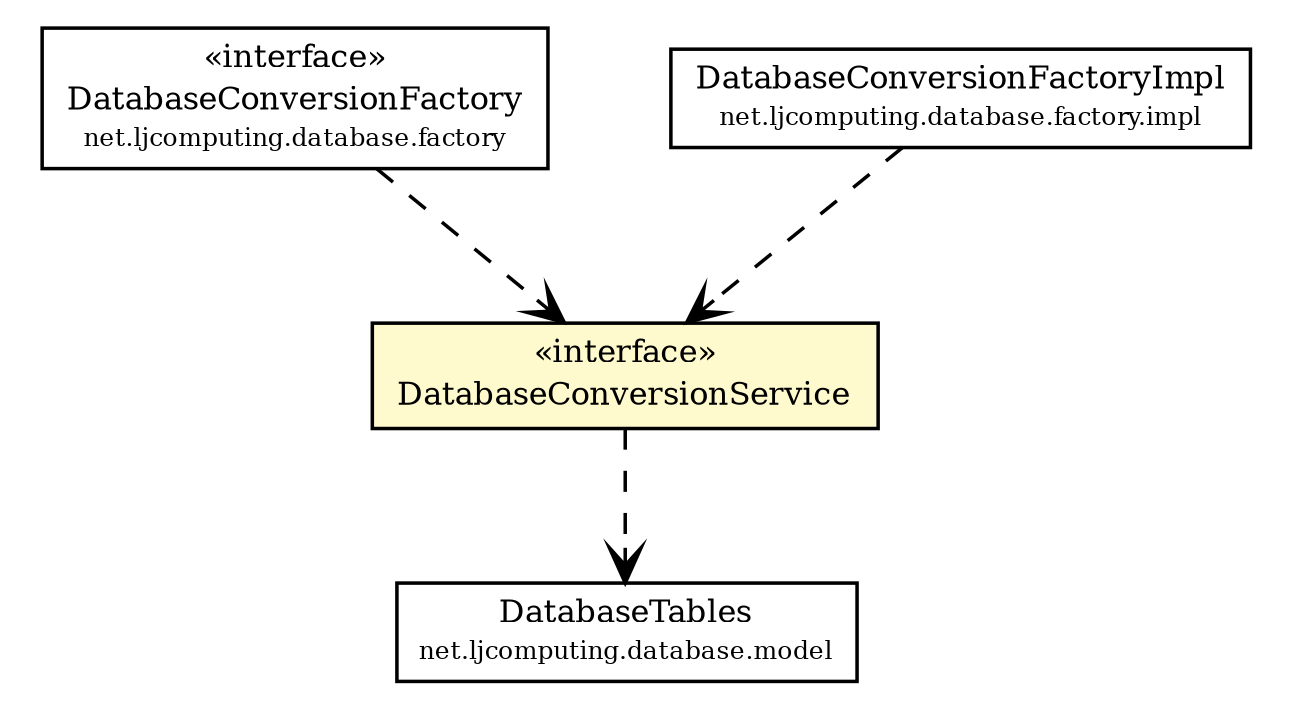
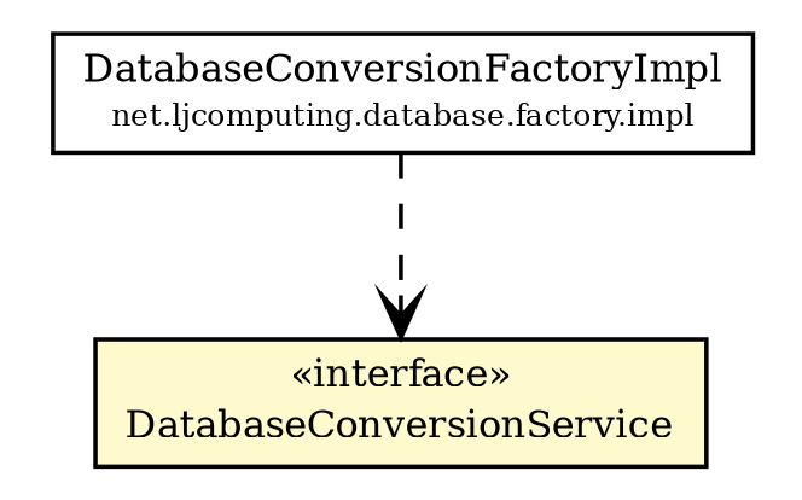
  digraph {
    fontname="DejaVu Serif"
    nodesep=0.25
    ranksep=0.5
    node [fontcolor=black fontname="DejaVu Serif" fontsize=9.0 shape=plaintext]
    edge [arrowhead=open color=black fontcolor=black fontname="DejaVu Serif" fontsize=10.0 headport=p labelfontname=Helvetica labelfontsize=10 style=dashed tailport=p]
-   n1 [label=<<table title="net.ljcomputing.database.model.DatabaseTables" border="0" cellborder="1" cellspacing="0" cellpadding="2" port="p" href="../model/DatabaseTables.html"> 		<tr><td><table border="0" cellspacing="0" cellpadding="1"> <tr><td align="center" balign="center"> DatabaseTables </td></tr> <tr><td align="center" balign="center"><font point-size="7.0"> net.ljcomputing.database.model </font></td></tr> 		</table></td></tr> 		</table>>]
    n2 [label=<<table title="net.ljcomputing.database.servcie.DatabaseConversionService" border="0" cellborder="1" cellspacing="0" cellpadding="2" port="p" bgcolor="lemonChiffon" href="./DatabaseConversionService.html"> 		<tr><td><table border="0" cellspacing="0" cellpadding="1"> <tr><td align="center" balign="center"> &#171;interface&#187; </td></tr> <tr><td align="center" balign="center"> DatabaseConversionService </td></tr> 		</table></td></tr> 		</table>>]
-   n3 [label=<<table title="net.ljcomputing.database.factory.DatabaseConversionFactory" border="0" cellborder="1" cellspacing="0" cellpadding="2" port="p" href="../factory/DatabaseConversionFactory.html"> 		<tr><td><table border="0" cellspacing="0" cellpadding="1"> <tr><td align="center" balign="center"> &#171;interface&#187; </td></tr> <tr><td align="center" balign="center"> DatabaseConversionFactory </td></tr> <tr><td align="center" balign="center"><font point-size="7.0"> net.ljcomputing.database.factory </font></td></tr> 		</table></td></tr> 		</table>>]
    n4 [label=<<table title="net.ljcomputing.database.factory.impl.DatabaseConversionFactoryImpl" border="0" cellborder="1" cellspacing="0" cellpadding="2" port="p" href="../factory/impl/DatabaseConversionFactoryImpl.html"> 		<tr><td><table border="0" cellspacing="0" cellpadding="1"> <tr><td align="center" balign="center"> DatabaseConversionFactoryImpl </td></tr> <tr><td align="center" balign="center"><font point-size="7.0"> net.ljcomputing.database.factory.impl </font></td></tr> 		</table></td></tr> 		</table>>]
-   n2 -> n1
-   n3 -> n2
    n4 -> n2
  }
